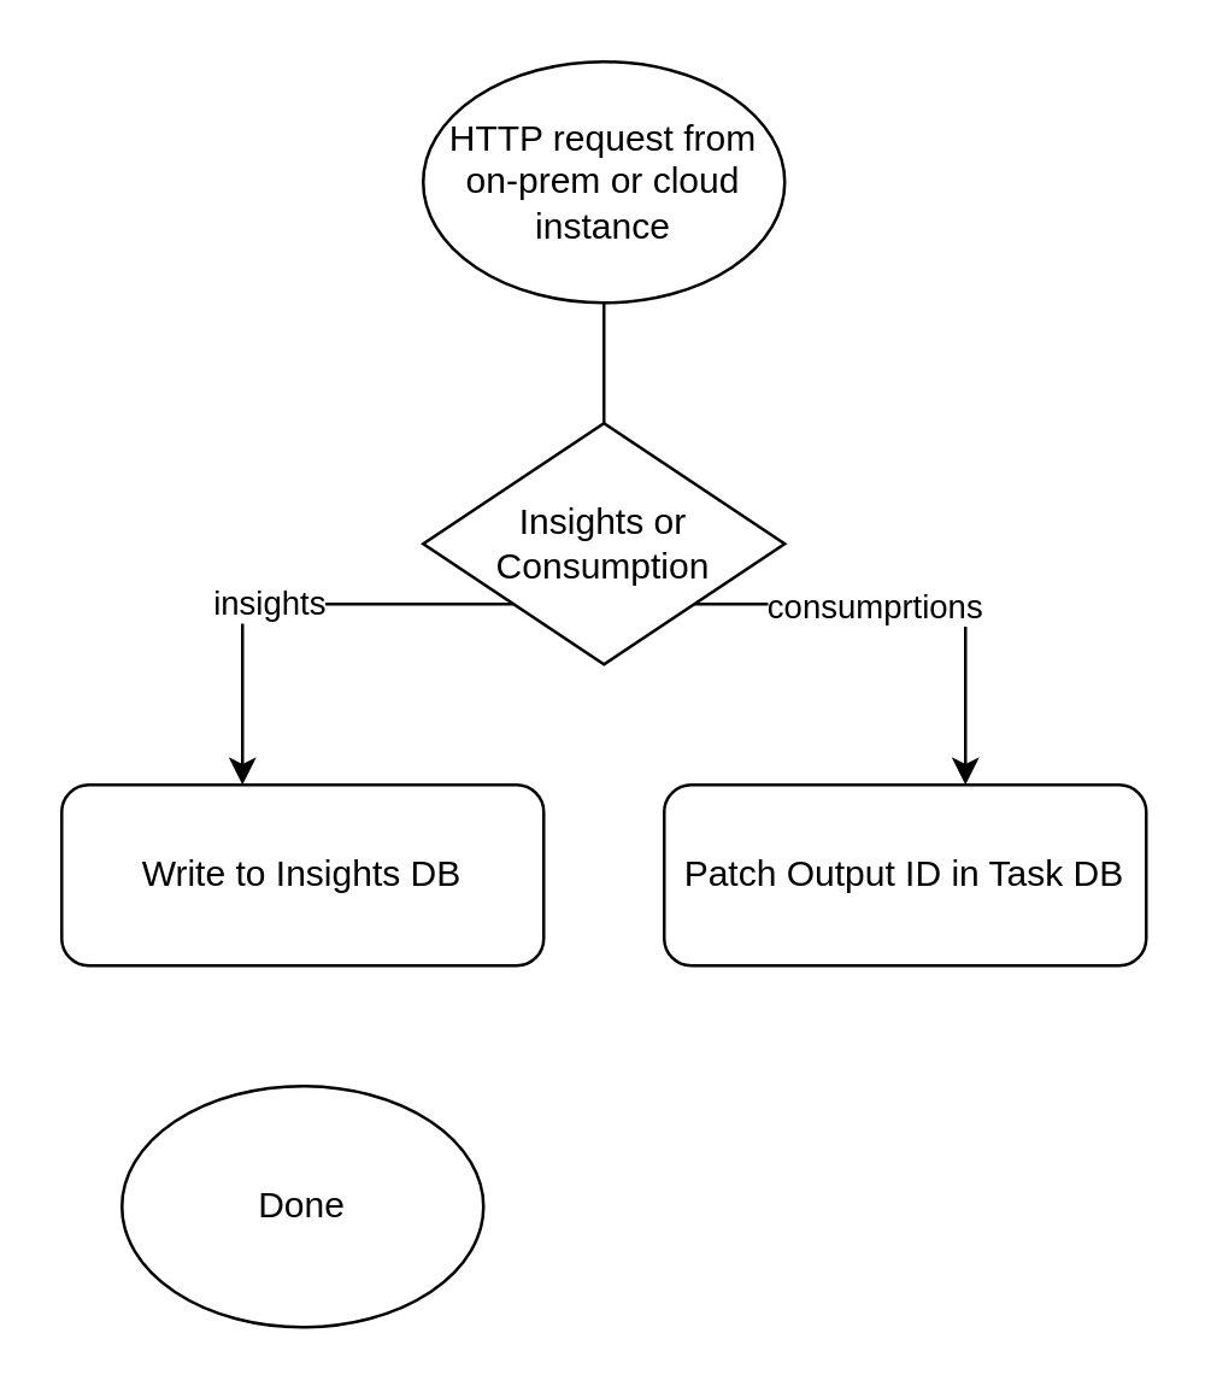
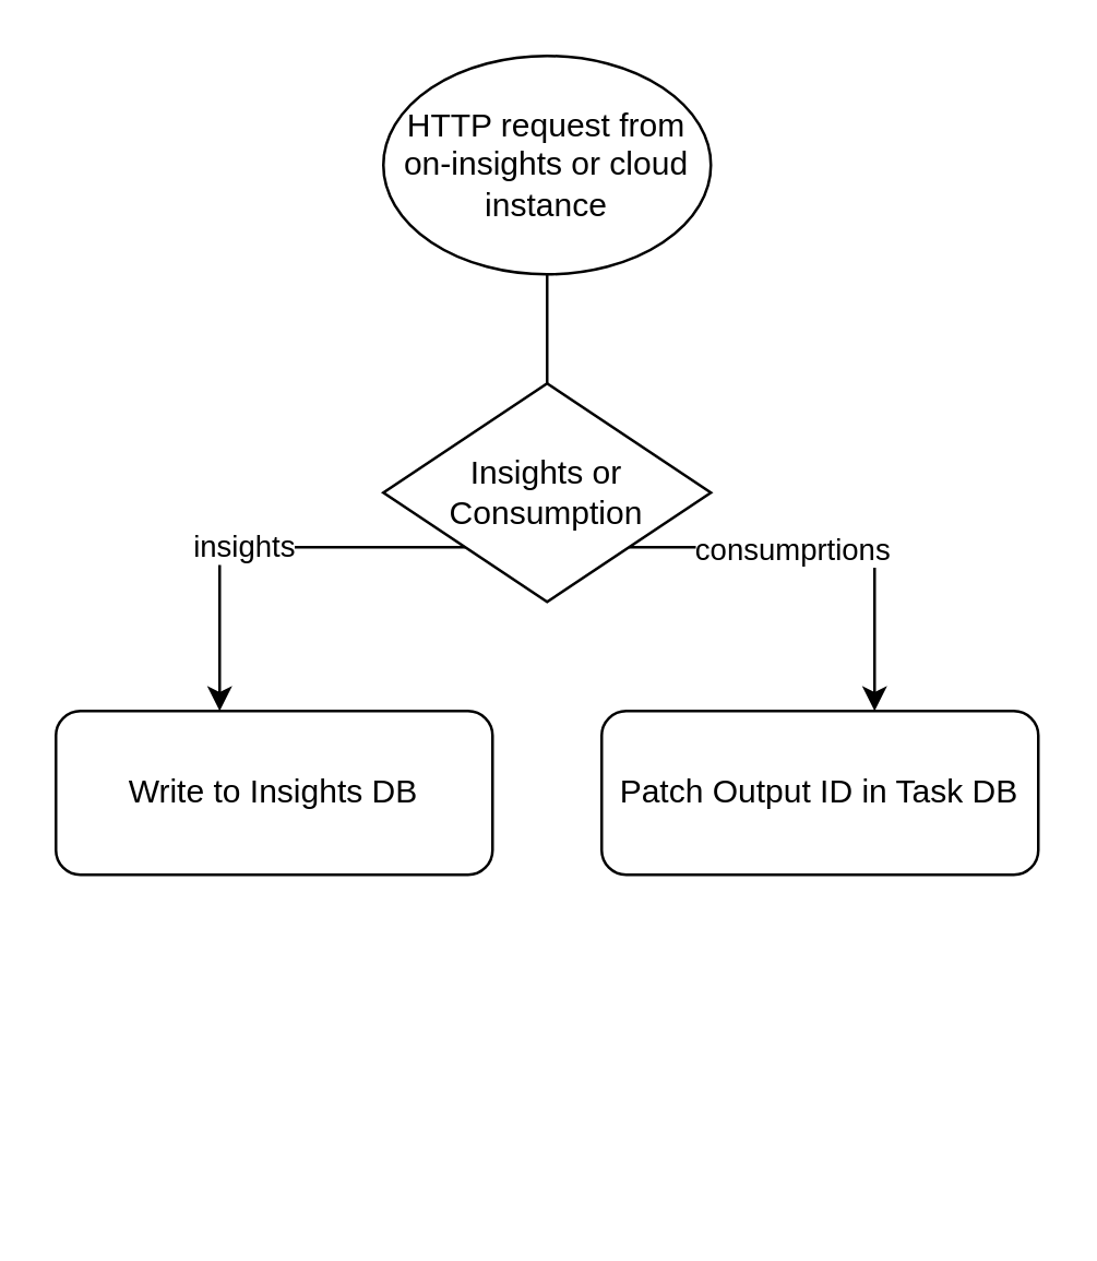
  <mxCell id="0" />
  <mxCell id="1" parent="0" />
  <mxCell id="2" style="edgeStyle=orthogonalEdgeStyle;rounded=0;orthogonalLoop=1;jettySize=auto;html=1;entryX=0.5;entryY=0;entryDx=0;entryDy=0;endArrow=none;" edge="1" parent="1" source="3" target="9"><mxGeometry relative="1" as="geometry" /></mxCell>
- <mxCell id="3" value="HTTP request from on-prem or cloud instance" style="ellipse;whiteSpace=wrap;html=1;" vertex="1" parent="1"><mxGeometry x="140" y="20" width="120" height="80" as="geometry" /></mxCell>
+ <mxCell id="3" value="HTTP request from on-insights or cloud instance" style="ellipse;whiteSpace=wrap;html=1;" vertex="1" parent="1"><mxGeometry x="140" y="20" width="120" height="80" as="geometry" /></mxCell>
  <mxCell id="4" value="Write to Insights DB" style="rounded=1;whiteSpace=wrap;html=1;" vertex="1" parent="1"><mxGeometry x="20" y="260" width="160" height="60" as="geometry" /></mxCell>
  <mxCell id="5" style="edgeStyle=orthogonalEdgeStyle;rounded=0;orthogonalLoop=1;jettySize=auto;html=1;" edge="1" parent="1" source="9" target="4"><mxGeometry relative="1" as="geometry"><Array as="points"><mxPoint x="80" y="200" /></Array></mxGeometry></mxCell>
  <mxCell id="6" value="insights" style="edgeLabel;html=1;align=center;verticalAlign=middle;resizable=0;points=[];" vertex="1" connectable="0" parent="5"><mxGeometry x="0.093" y="-1" relative="1" as="geometry"><mxPoint as="offset" /></mxGeometry></mxCell>
  <mxCell id="7" style="edgeStyle=orthogonalEdgeStyle;rounded=0;orthogonalLoop=1;jettySize=auto;html=1;" edge="1" parent="1" source="9" target="10"><mxGeometry relative="1" as="geometry"><Array as="points"><mxPoint x="320" y="200" /></Array></mxGeometry></mxCell>
  <mxCell id="8" value="consumprtions" style="edgeLabel;html=1;align=center;verticalAlign=middle;resizable=0;points=[];" vertex="1" connectable="0" parent="7"><mxGeometry x="-0.213" relative="1" as="geometry"><mxPoint as="offset" /></mxGeometry></mxCell>
  <mxCell id="9" value="Insights or Consumption" style="rhombus;whiteSpace=wrap;html=1;" vertex="1" parent="1"><mxGeometry x="140" y="140" width="120" height="80" as="geometry" /></mxCell>
  <mxCell id="10" value="Patch Output ID in Task DB" style="rounded=1;whiteSpace=wrap;html=1;" vertex="1" parent="1"><mxGeometry x="220" y="260" width="160" height="60" as="geometry" /></mxCell>
- <mxCell id="11" value="Done" style="ellipse;whiteSpace=wrap;html=1;" vertex="1" parent="1"><mxGeometry x="40" y="360" width="120" height="80" as="geometry" /></mxCell>
